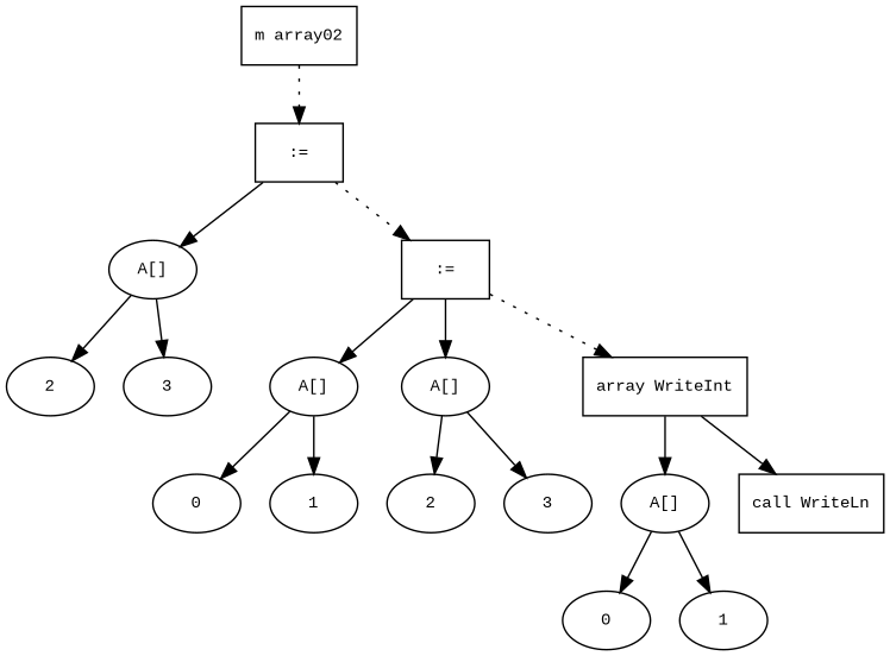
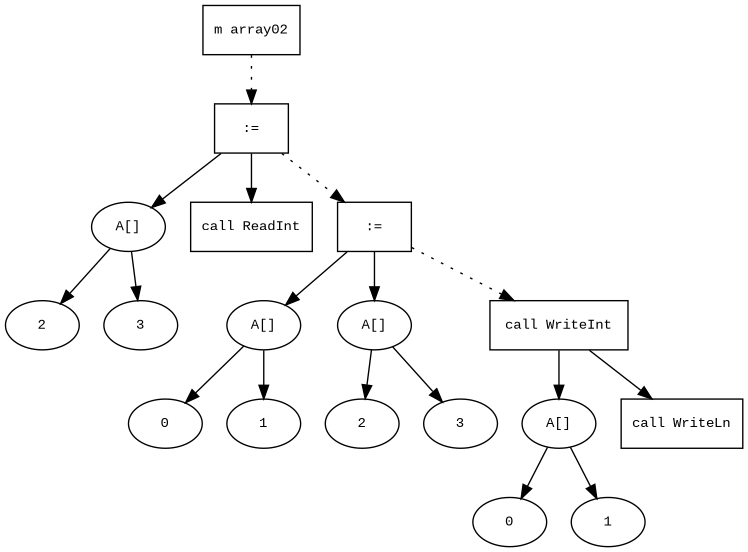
  digraph {
    fontname="Times New Roman"
    fontsize=10
    node [fontname="Courier New" fontsize=10 shape=ellipse]
    edge [fontname="Times New Roman" fontsize=10]
    n1 [label="m array02" shape=box]
    n2 [label=":=" shape=box]
    n3 [label="A[]"]
+   n4 [label="call ReadInt" shape=box]
    n5 [label=":=" shape=box]
    n6 [label=2]
    n7 [label=3]
    n8 [label="A[]"]
    n9 [label="A[]"]
-   n10 [label="array WriteInt" shape=box]
+   n10 [label="call WriteInt" shape=box]
    n11 [label=0]
    n12 [label=1]
    n13 [label=2]
    n14 [label=3]
    n15 [label="A[]"]
    n16 [label="call WriteLn" shape=box]
    n17 [label=0]
    n18 [label=1]
    n1 -> n2 [style=dotted]
    n2 -> n3
+   n2 -> n4
    n2 -> n5 [style=dotted]
    n3 -> n6
    n3 -> n7
    n5 -> n8
    n5 -> n9
    n5 -> n10 [style=dotted]
    n8 -> n11
    n8 -> n12
    n9 -> n13
    n9 -> n14
    n10 -> n15
    n10 -> n16 [style=solid]
    n15 -> n17
    n15 -> n18
  }
